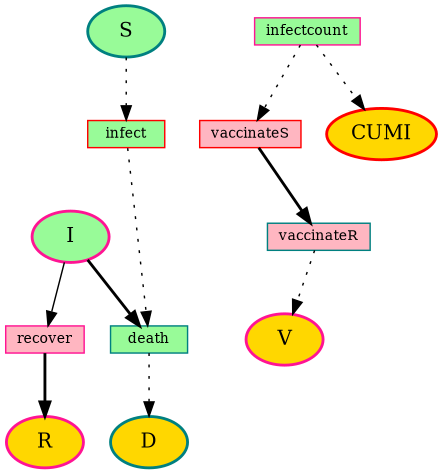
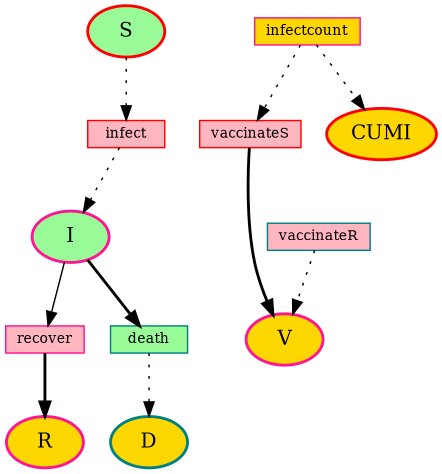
  digraph {
    node [color=deeppink fillcolor=palegreen style="bold,filled"]
    edge [style=dotted]
-   n1 [color=teal label=S]
-   n2 [color=red fontsize=10 height=.2 label=infect shape=box style=filled]
+   n1 [color=red label=S]
+   n2 [color=red fillcolor=lightpink fontsize=10 height=.2 label=infect shape=box style=filled]
    n3 [label=I]
    n4 [color=red fillcolor=lightpink fontsize=10 height=.2 label=vaccinateS shape=box style=filled]
    n5 [fillcolor=gold label=V]
    n6 [fillcolor=lightpink fontsize=10 height=.2 label=recover shape=box style=filled]
    n7 [color=teal fontsize=10 height=.2 label=death shape=box style=filled]
    n8 [fillcolor=gold label=R]
    n9 [color=teal fillcolor=gold label=D]
-   n10 [fontsize=10 height=.2 label=infectcount shape=box style=filled]
+   n10 [fillcolor=gold fontsize=10 height=.2 label=infectcount shape=box style=filled]
    n11 [color=red fillcolor=gold label=CUMI]
    n12 [color=teal fillcolor=lightpink fontsize=10 height=.2 label=vaccinateR shape=box style=filled]
    n1 -> n2
-   n2 -> n7
+   n2 -> n3
    n3 -> n6 [style=solid]
    n3 -> n7 [style=bold]
-   n4 -> n12 [style=bold]
+   n4 -> n5 [style=bold]
    n6 -> n8 [style=bold]
    n7 -> n9
    n10 -> n4
    n10 -> n11
    n12 -> n5
  }
